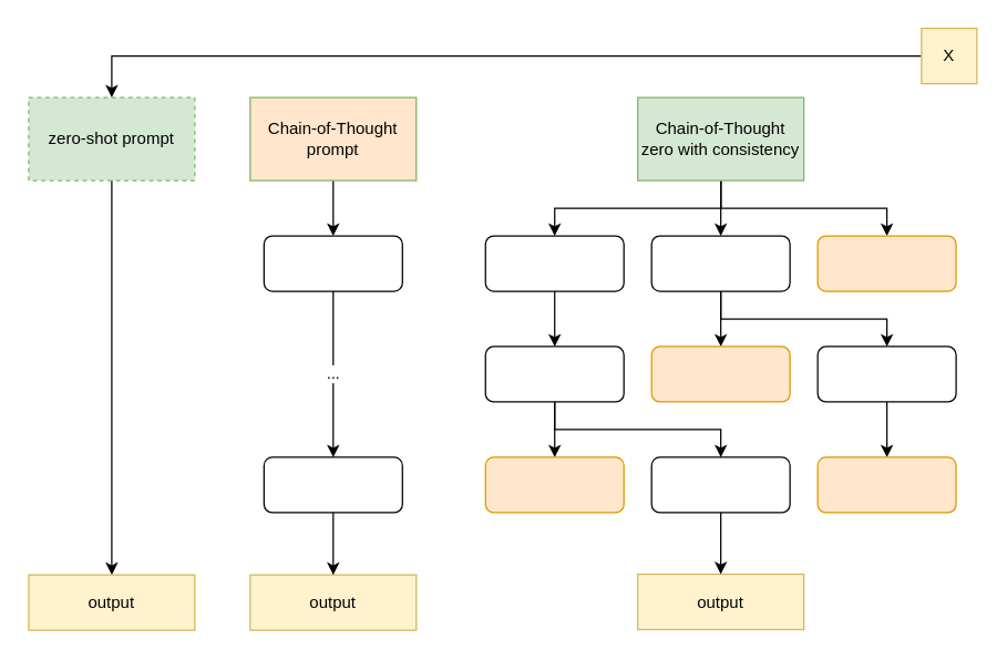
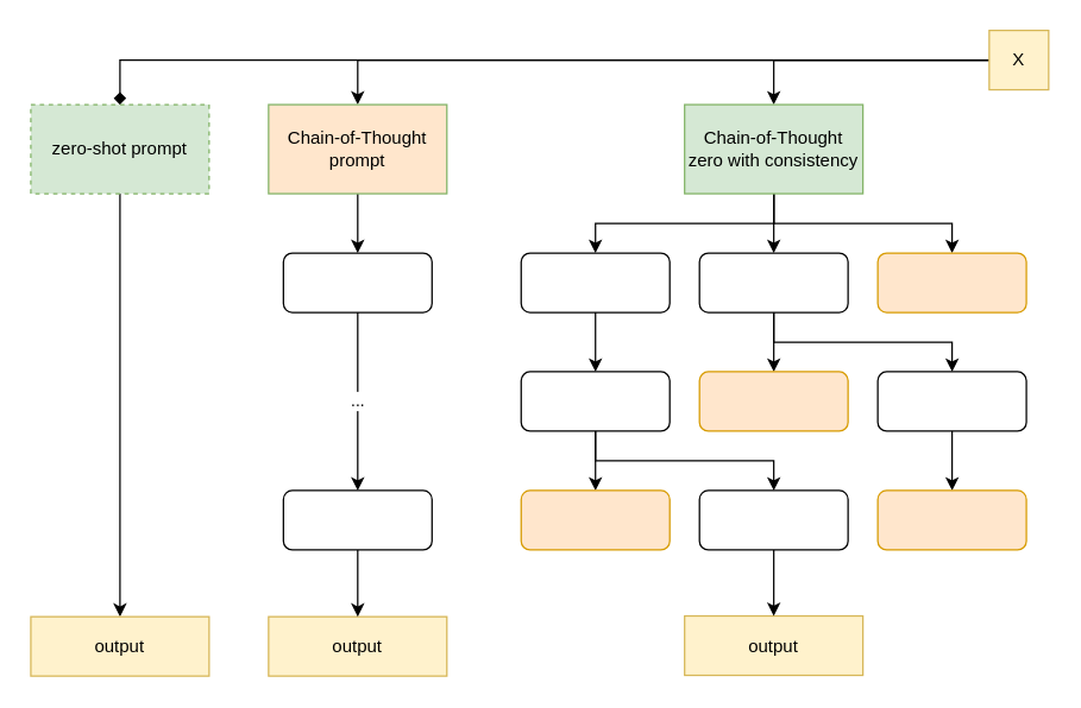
  <mxCell id="0" />
  <mxCell id="1" parent="0" />
  <mxCell id="2" style="edgeStyle=orthogonalEdgeStyle;rounded=0;orthogonalLoop=1;jettySize=auto;html=1;exitX=0.5;exitY=1;exitDx=0;exitDy=0;entryX=0.5;entryY=0;entryDx=0;entryDy=0;" edge="1" parent="1" source="3" target="14"><mxGeometry relative="1" as="geometry" /></mxCell>
  <mxCell id="3" value="zero-shot prompt" style="rounded=0;whiteSpace=wrap;html=1;fillColor=#d5e8d4;strokeColor=#82b366;dashed=1;" vertex="1" parent="1"><mxGeometry x="20" y="70" width="120" height="60" as="geometry" /></mxCell>
- <mxCell id="4" style="edgeStyle=orthogonalEdgeStyle;rounded=0;orthogonalLoop=1;jettySize=auto;html=1;entryX=0.5;entryY=0;entryDx=0;entryDy=0;" edge="1" parent="1" source="7" target="3"><mxGeometry relative="1" as="geometry" /></mxCell>
+ <mxCell id="4" style="edgeStyle=orthogonalEdgeStyle;rounded=0;orthogonalLoop=1;jettySize=auto;html=1;entryX=0.5;entryY=0;entryDx=0;entryDy=0;endArrow=diamond;" edge="1" parent="1" source="7" target="3"><mxGeometry relative="1" as="geometry" /></mxCell>
+ <mxCell id="5" style="edgeStyle=orthogonalEdgeStyle;rounded=0;orthogonalLoop=1;jettySize=auto;html=1;" edge="1" parent="1" source="7" target="9"><mxGeometry relative="1" as="geometry" /></mxCell>
+ <mxCell id="6" style="edgeStyle=orthogonalEdgeStyle;rounded=0;orthogonalLoop=1;jettySize=auto;html=1;" edge="1" parent="1" source="7" target="13"><mxGeometry relative="1" as="geometry" /></mxCell>
  <mxCell id="7" value="X" style="rounded=0;whiteSpace=wrap;html=1;fillColor=#fff2cc;strokeColor=#d6b656;" vertex="1" parent="1"><mxGeometry x="665" y="20" width="40" height="40" as="geometry" /></mxCell>
  <mxCell id="8" value="" style="edgeStyle=orthogonalEdgeStyle;rounded=0;orthogonalLoop=1;jettySize=auto;html=1;" edge="1" parent="1" source="9" target="17"><mxGeometry relative="1" as="geometry" /></mxCell>
  <mxCell id="9" value="Chain-of-Thought prompt" style="rounded=0;whiteSpace=wrap;html=1;fillColor=#ffe6cc;strokeColor=#82b366;" vertex="1" parent="1"><mxGeometry x="180" y="70" width="120" height="60" as="geometry" /></mxCell>
  <mxCell id="10" value="" style="edgeStyle=orthogonalEdgeStyle;rounded=0;orthogonalLoop=1;jettySize=auto;html=1;" edge="1" parent="1" source="13" target="28"><mxGeometry relative="1" as="geometry" /></mxCell>
  <mxCell id="11" style="edgeStyle=orthogonalEdgeStyle;rounded=0;orthogonalLoop=1;jettySize=auto;html=1;exitX=0.5;exitY=1;exitDx=0;exitDy=0;entryX=0.5;entryY=0;entryDx=0;entryDy=0;" edge="1" parent="1" source="13" target="22"><mxGeometry relative="1" as="geometry" /></mxCell>
  <mxCell id="12" style="edgeStyle=orthogonalEdgeStyle;rounded=0;orthogonalLoop=1;jettySize=auto;html=1;exitX=0.5;exitY=1;exitDx=0;exitDy=0;entryX=0.5;entryY=0;entryDx=0;entryDy=0;" edge="1" parent="1" source="13" target="30"><mxGeometry relative="1" as="geometry" /></mxCell>
  <mxCell id="13" value="Chain-of-Thought zero with consistency" style="rounded=0;whiteSpace=wrap;html=1;fillColor=#d5e8d4;strokeColor=#82b366;" vertex="1" parent="1"><mxGeometry x="460" y="70" width="120" height="60" as="geometry" /></mxCell>
  <mxCell id="14" value="output" style="rounded=0;whiteSpace=wrap;html=1;fillColor=#fff2cc;strokeColor=#d6b656;" vertex="1" parent="1"><mxGeometry x="20" y="415" width="120" height="40" as="geometry" /></mxCell>
  <mxCell id="15" value="output" style="rounded=0;whiteSpace=wrap;html=1;fillColor=#fff2cc;strokeColor=#d6b656;" vertex="1" parent="1"><mxGeometry x="180" y="415" width="120" height="40" as="geometry" /></mxCell>
  <mxCell id="16" value="..." style="edgeStyle=orthogonalEdgeStyle;rounded=0;orthogonalLoop=1;jettySize=auto;html=1;" edge="1" parent="1" source="17" target="19"><mxGeometry relative="1" as="geometry" /></mxCell>
  <mxCell id="17" value="" style="rounded=1;whiteSpace=wrap;html=1;" vertex="1" parent="1"><mxGeometry x="190" y="170" width="100" height="40" as="geometry" /></mxCell>
  <mxCell id="18" value="" style="edgeStyle=orthogonalEdgeStyle;rounded=0;orthogonalLoop=1;jettySize=auto;html=1;" edge="1" parent="1" source="19" target="15"><mxGeometry relative="1" as="geometry" /></mxCell>
  <mxCell id="19" value="" style="rounded=1;whiteSpace=wrap;html=1;" vertex="1" parent="1"><mxGeometry x="190" y="330" width="100" height="40" as="geometry" /></mxCell>
  <mxCell id="20" value="output" style="rounded=0;whiteSpace=wrap;html=1;fillColor=#fff2cc;strokeColor=#d6b656;" vertex="1" parent="1"><mxGeometry x="460" y="414.5" width="120" height="40" as="geometry" /></mxCell>
  <mxCell id="21" value="" style="edgeStyle=orthogonalEdgeStyle;rounded=0;orthogonalLoop=1;jettySize=auto;html=1;" edge="1" parent="1" source="22" target="25"><mxGeometry relative="1" as="geometry" /></mxCell>
  <mxCell id="22" value="" style="rounded=1;whiteSpace=wrap;html=1;" vertex="1" parent="1"><mxGeometry x="350" y="170" width="100" height="40" as="geometry" /></mxCell>
  <mxCell id="23" value="" style="edgeStyle=orthogonalEdgeStyle;rounded=0;orthogonalLoop=1;jettySize=auto;html=1;" edge="1" parent="1" source="25" target="33"><mxGeometry relative="1" as="geometry" /></mxCell>
  <mxCell id="24" style="edgeStyle=orthogonalEdgeStyle;rounded=0;orthogonalLoop=1;jettySize=auto;html=1;exitX=0.5;exitY=1;exitDx=0;exitDy=0;entryX=0.5;entryY=0;entryDx=0;entryDy=0;" edge="1" parent="1" source="25" target="35"><mxGeometry relative="1" as="geometry" /></mxCell>
  <mxCell id="25" value="" style="rounded=1;whiteSpace=wrap;html=1;" vertex="1" parent="1"><mxGeometry x="350" y="250" width="100" height="40" as="geometry" /></mxCell>
  <mxCell id="26" value="" style="edgeStyle=orthogonalEdgeStyle;rounded=0;orthogonalLoop=1;jettySize=auto;html=1;" edge="1" parent="1" source="28" target="29"><mxGeometry relative="1" as="geometry" /></mxCell>
  <mxCell id="27" style="edgeStyle=orthogonalEdgeStyle;rounded=0;orthogonalLoop=1;jettySize=auto;html=1;exitX=0.5;exitY=1;exitDx=0;exitDy=0;entryX=0.5;entryY=0;entryDx=0;entryDy=0;" edge="1" parent="1" source="28" target="32"><mxGeometry relative="1" as="geometry" /></mxCell>
  <mxCell id="28" value="" style="rounded=1;whiteSpace=wrap;html=1;" vertex="1" parent="1"><mxGeometry x="470" y="170" width="100" height="40" as="geometry" /></mxCell>
  <mxCell id="29" value="" style="rounded=1;whiteSpace=wrap;html=1;fillColor=#ffe6cc;strokeColor=#d79b00;" vertex="1" parent="1"><mxGeometry x="470" y="250" width="100" height="40" as="geometry" /></mxCell>
  <mxCell id="30" value="" style="rounded=1;whiteSpace=wrap;html=1;fillColor=#ffe6cc;strokeColor=#d79b00;" vertex="1" parent="1"><mxGeometry x="590" y="170" width="100" height="40" as="geometry" /></mxCell>
  <mxCell id="31" value="" style="edgeStyle=orthogonalEdgeStyle;rounded=0;orthogonalLoop=1;jettySize=auto;html=1;" edge="1" parent="1" source="32" target="36"><mxGeometry relative="1" as="geometry" /></mxCell>
  <mxCell id="32" value="" style="rounded=1;whiteSpace=wrap;html=1;" vertex="1" parent="1"><mxGeometry x="590" y="250" width="100" height="40" as="geometry" /></mxCell>
  <mxCell id="33" value="" style="rounded=1;whiteSpace=wrap;html=1;fillColor=#ffe6cc;strokeColor=#d79b00;" vertex="1" parent="1"><mxGeometry x="350" y="330" width="100" height="40" as="geometry" /></mxCell>
  <mxCell id="34" value="" style="edgeStyle=orthogonalEdgeStyle;rounded=0;orthogonalLoop=1;jettySize=auto;html=1;" edge="1" parent="1" source="35" target="20"><mxGeometry relative="1" as="geometry" /></mxCell>
  <mxCell id="35" value="" style="rounded=1;whiteSpace=wrap;html=1;" vertex="1" parent="1"><mxGeometry x="470" y="330" width="100" height="40" as="geometry" /></mxCell>
  <mxCell id="36" value="" style="rounded=1;whiteSpace=wrap;html=1;fillColor=#ffe6cc;strokeColor=#d79b00;" vertex="1" parent="1"><mxGeometry x="590" y="330" width="100" height="40" as="geometry" /></mxCell>
